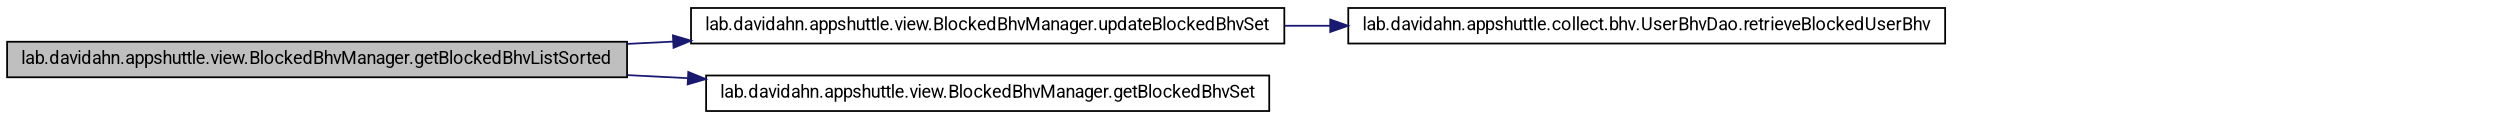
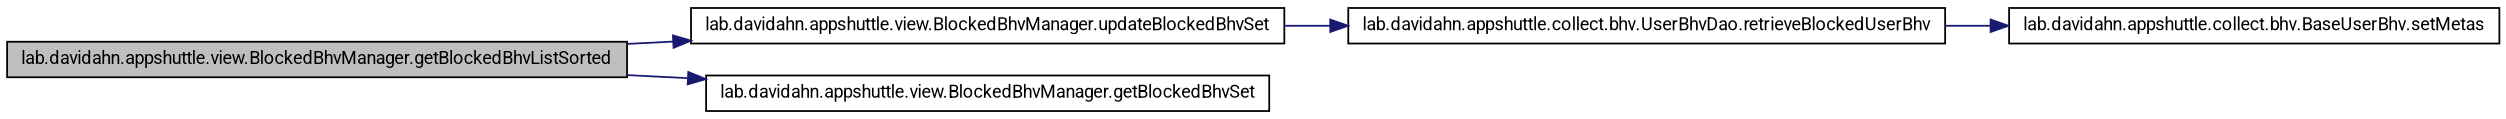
  digraph {
    rankdir=LR
    fontname=Roboto
    node [color=black fillcolor=white fontname=Roboto fontsize=10 shape=record style=filled]
    edge [color=midnightblue fontname=Roboto fontsize=10 labelfontname=Helvetica labelfontsize=10 style=solid]
    n1 [fillcolor=grey75 fontcolor=black height=0.2 label="lab.davidahn.appshuttle.view.BlockedBhvManager.getBlockedBhvListSorted" width=0.4]
    n2 [height=0.2 label="lab.davidahn.appshuttle.view.BlockedBhvManager.updateBlockedBhvSet" width=0.4]
    n3 [height=0.2 label="lab.davidahn.appshuttle.view.BlockedBhvManager.getBlockedBhvSet" width=0.4]
    n4 [height=0.2 label="lab.davidahn.appshuttle.collect.bhv.UserBhvDao.retrieveBlockedUserBhv" width=0.4]
+   n5 [height=0.2 label="lab.davidahn.appshuttle.collect.bhv.BaseUserBhv.setMetas" width=0.4]
    n1 -> n2
    n1 -> n3
    n2 -> n4
+   n4 -> n5
  }
